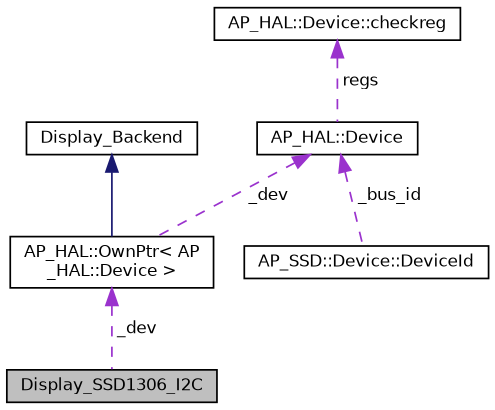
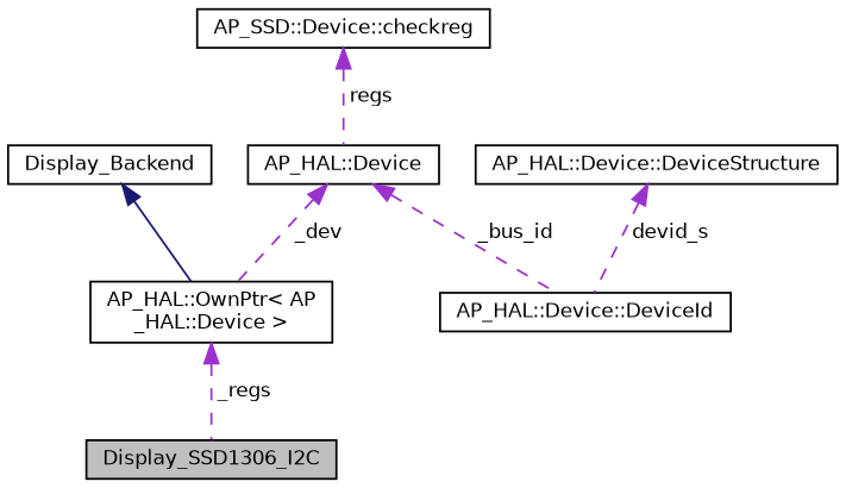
  digraph {
    node [color=black fillcolor=white fontname=Helvetica fontsize=10 shape=record style=filled]
    edge [color=darkorchid3 dir=back fontname=Helvetica fontsize=10 labelfontname=Helvetica labelfontsize=10 style=dashed]
    n1 [fillcolor=grey75 fontcolor=black height=0.2 label=Display_SSD1306_I2C width=0.4]
    n2 [height=0.2 label=Display_Backend width=0.4]
    n3 [height=0.2 label="AP_HAL::OwnPtr\< AP\l_HAL::Device \>" width=0.4]
    n4 [height=0.2 label="AP_HAL::Device" width=0.4]
-   n5 [height=0.2 label="AP_SSD::Device::DeviceId" width=0.4]
-   n6 [height=0.2 label="AP_HAL::Device::checkreg" width=0.4]
+   n5 [height=0.2 label="AP_HAL::Device::DeviceId" width=0.4]
+   n6 [height=0.2 label="AP_SSD::Device::checkreg" width=0.4]
+   n7 [height=0.2 label="AP_HAL::Device::DeviceStructure" width=0.4]
    n2 -> n3 [color=midnightblue style=solid]
-   n3 -> n1 [label=" _dev"]
+   n3 -> n1 [label=" _regs"]
    n4 -> n3 [label=" _dev"]
    n4 -> n5 [label=" _bus_id"]
    n6 -> n4 [label=" regs"]
+   n7 -> n5 [label=" devid_s"]
  }
